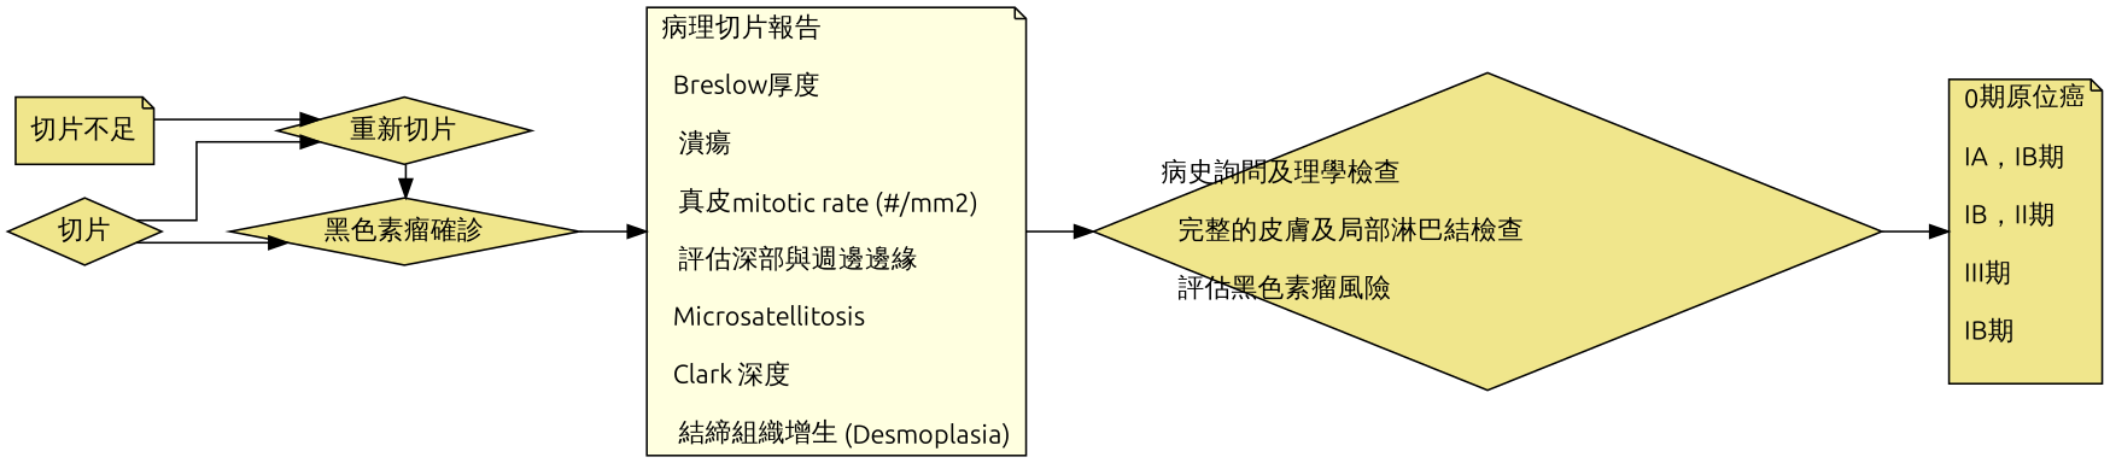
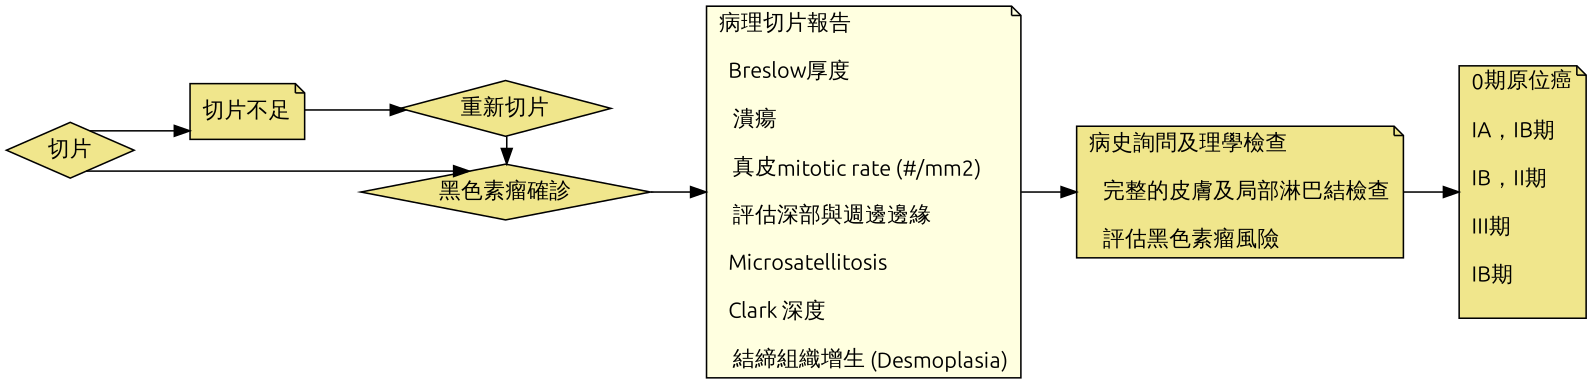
  digraph {
    fontname=Ubuntu
    rankdir=LR
    splines=ortho
    node [fillcolor=khaki fontname=Ubuntu shape=note style=filled]
    edge [fontname=Ubuntu]
    n1 [label="重新切片" shape=diamond]
    n2 [label="黑色素瘤確診" shape=diamond]
    n3 [fillcolor=lightyellow label="病理切片報告\l\n  Breslow厚度\l\n  潰瘍\l\n  真皮mitotic rate (#/mm2)\l\n  評估深部與週邊邊緣\l\n  Microsatellitosis\l\n  Clark 深度\l\n  結締組織增生 (Desmoplasia)\l"]
    n4 [label="切片" shape=diamond]
    n5 [label="切片不足"]
-   n6 [label="病史詢問及理學檢查\l\n  完整的皮膚及局部淋巴結檢查\l\n  評估黑色素瘤風險\l" shape=diamond]
+   n6 [label="病史詢問及理學檢查\l\n  完整的皮膚及局部淋巴結檢查\l\n  評估黑色素瘤風險\l"]
    n7 [label="0期原位癌\l\nIA，IB期\l\nIB，II期\l\nIII期\l\nIB期\l\n"]
    subgraph sub_1 {
      rank=same
      n1
      n2
    }
    n1 -> n2
    n2 -> n3
    n3 -> n6
    n4 -> n2
-   n4 -> n1
+   n4 -> n5
    n5 -> n1
    n6 -> n7
  }
